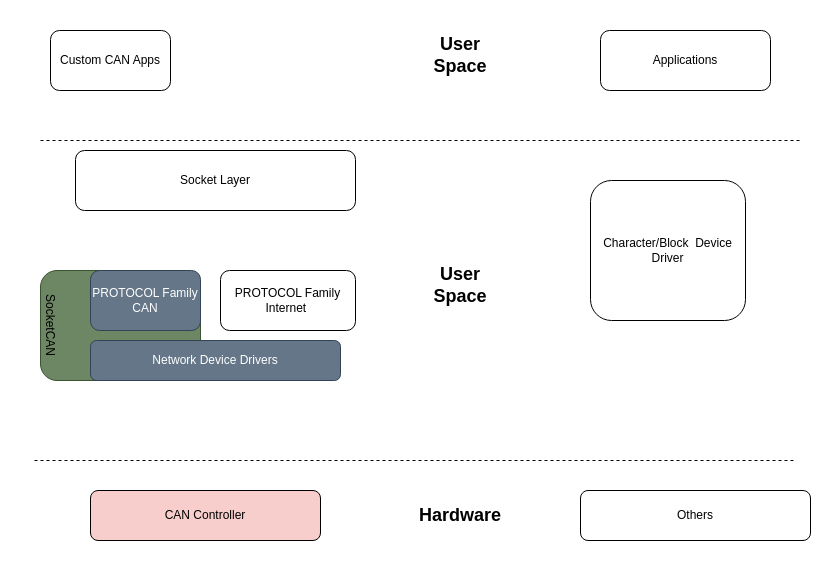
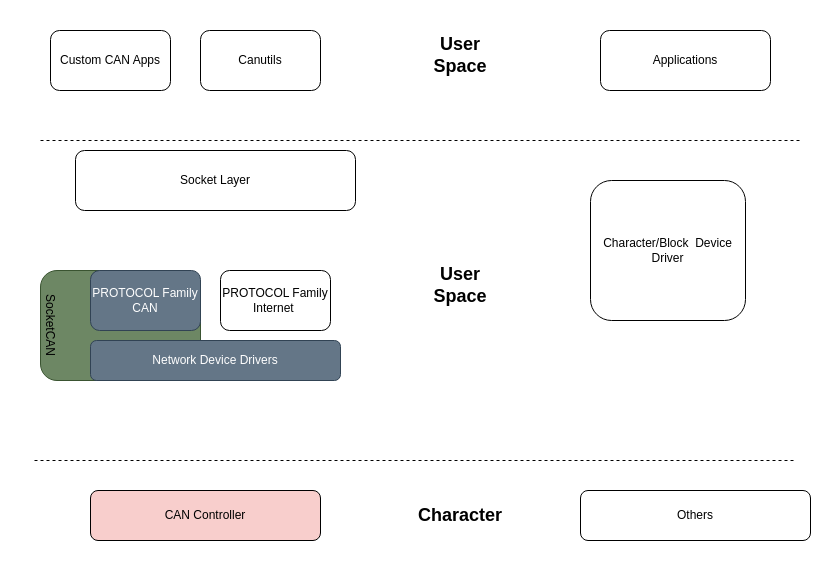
  <mxCell id="0" />
  <mxCell id="1" parent="0" />
  <mxCell id="2" value="" style="endArrow=none;dashed=1;html=1;" parent="1" edge="1"><mxGeometry width="50" height="50" relative="1" as="geometry"><mxPoint x="40" y="140" as="sourcePoint" /><mxPoint x="800" y="140" as="targetPoint" /></mxGeometry></mxCell>
  <mxCell id="3" value="Custom CAN Apps" style="rounded=1;whiteSpace=wrap;html=1;" parent="1" vertex="1"><mxGeometry x="50" y="30" width="120" height="60" as="geometry" /></mxCell>
+ <mxCell id="4" value="Canutils" style="rounded=1;whiteSpace=wrap;html=1;" parent="1" vertex="1"><mxGeometry x="200" y="30" width="120" height="60" as="geometry" /></mxCell>
  <mxCell id="5" value="User Space" style="text;html=1;strokeColor=none;fillColor=none;align=center;verticalAlign=middle;whiteSpace=wrap;rounded=0;fontSize=18;fontStyle=1" parent="1" vertex="1"><mxGeometry x="425" y="20" width="70" height="70" as="geometry" /></mxCell>
  <mxCell id="6" value="Applications" style="rounded=1;whiteSpace=wrap;html=1;" parent="1" vertex="1"><mxGeometry x="600" y="30" width="170" height="60" as="geometry" /></mxCell>
  <mxCell id="7" value="Socket Layer" style="rounded=1;whiteSpace=wrap;html=1;" parent="1" vertex="1"><mxGeometry x="75" y="150" width="280" height="60" as="geometry" /></mxCell>
  <mxCell id="8" value="" style="rounded=1;whiteSpace=wrap;html=1;fillColor=#6d8764;strokeColor=#3A5431;fontColor=#ffffff;" parent="1" vertex="1"><mxGeometry x="40" y="270" width="160" height="110" as="geometry" /></mxCell>
  <mxCell id="9" value="SocketCAN" style="text;html=1;strokeColor=none;fillColor=none;align=center;verticalAlign=middle;whiteSpace=wrap;rounded=0;rotation=90;" parent="1" vertex="1"><mxGeometry x="20" y="310" width="60" height="30" as="geometry" /></mxCell>
  <mxCell id="10" value="PROTOCOL Family CAN" style="rounded=1;whiteSpace=wrap;html=1;fillColor=#647687;fontColor=#ffffff;strokeColor=#314354;" parent="1" vertex="1"><mxGeometry x="90" y="270" width="110" height="60" as="geometry" /></mxCell>
  <mxCell id="11" value="Network Device Drivers" style="rounded=1;whiteSpace=wrap;html=1;fillStyle=auto;fillColor=#647687;fontColor=#ffffff;strokeColor=#314354;" parent="1" vertex="1"><mxGeometry x="90" y="340" width="250" height="40" as="geometry" /></mxCell>
- <mxCell id="12" value="PROTOCOL Family Internet&amp;nbsp;" style="rounded=1;whiteSpace=wrap;html=1;" parent="1" vertex="1"><mxGeometry x="220" y="270" width="135" height="60" as="geometry" /></mxCell>
+ <mxCell id="12" value="PROTOCOL Family Internet&amp;nbsp;" style="rounded=1;whiteSpace=wrap;html=1;" parent="1" vertex="1"><mxGeometry x="220" y="270" width="110" height="60" as="geometry" /></mxCell>
  <mxCell id="13" value="Character/Block&amp;nbsp; Device Driver" style="rounded=1;whiteSpace=wrap;html=1;" parent="1" vertex="1"><mxGeometry x="590" y="180" width="155" height="140" as="geometry" /></mxCell>
  <mxCell id="14" value="" style="endArrow=none;dashed=1;html=1;" parent="1" edge="1"><mxGeometry width="50" height="50" relative="1" as="geometry"><mxPoint x="34" y="460" as="sourcePoint" /><mxPoint x="794" y="460" as="targetPoint" /></mxGeometry></mxCell>
  <mxCell id="15" value="User Space" style="text;html=1;strokeColor=none;fillColor=none;align=center;verticalAlign=middle;whiteSpace=wrap;rounded=0;fontSize=18;fontStyle=1" parent="1" vertex="1"><mxGeometry x="420" y="210" width="80" height="150" as="geometry" /></mxCell>
- <mxCell id="16" value="Hardware" style="text;html=1;strokeColor=none;fillColor=none;align=center;verticalAlign=middle;whiteSpace=wrap;rounded=0;fontSize=18;fontStyle=1" parent="1" vertex="1"><mxGeometry x="425" y="480" width="70" height="70" as="geometry" /></mxCell>
+ <mxCell id="16" value="Character" style="text;html=1;strokeColor=none;fillColor=none;align=center;verticalAlign=middle;whiteSpace=wrap;rounded=0;fontSize=18;fontStyle=1" parent="1" vertex="1"><mxGeometry x="425" y="480" width="70" height="70" as="geometry" /></mxCell>
  <mxCell id="17" value="CAN Controller" style="rounded=1;whiteSpace=wrap;html=1;fillColor=#f8cecc;" parent="1" vertex="1"><mxGeometry x="90" y="490" width="230" height="50" as="geometry" /></mxCell>
  <mxCell id="18" value="Others" style="rounded=1;whiteSpace=wrap;html=1;" parent="1" vertex="1"><mxGeometry x="580" y="490" width="230" height="50" as="geometry" /></mxCell>
